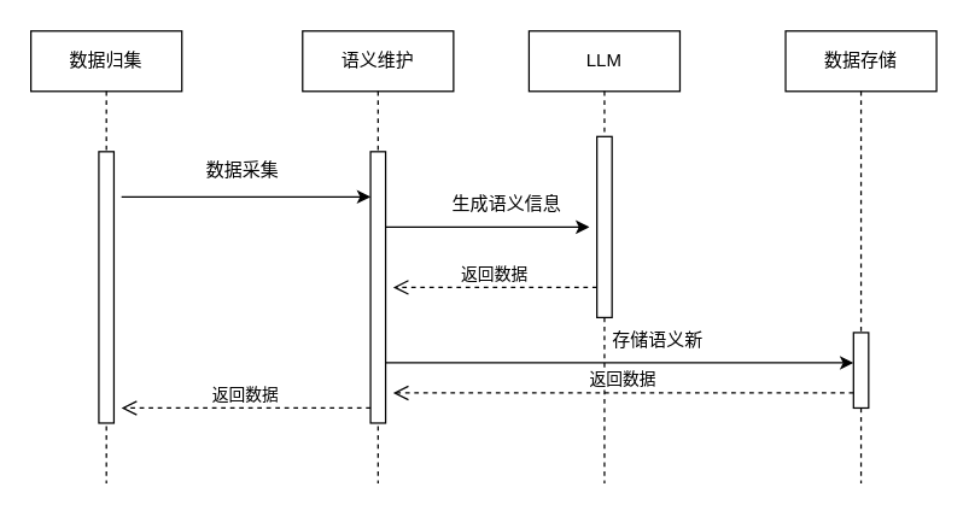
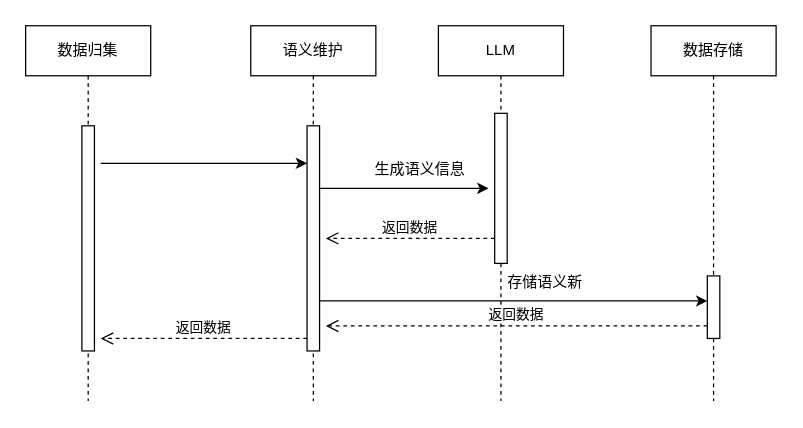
  <mxCell id="0" />
  <mxCell id="1" parent="0" />
  <mxCell id="2" value="数据归集" style="shape=umlLifeline;perimeter=lifelinePerimeter;whiteSpace=wrap;html=1;container=1;dropTarget=0;collapsible=0;recursiveResize=0;outlineConnect=0;portConstraint=eastwest;newEdgeStyle={&quot;curved&quot;:0,&quot;rounded&quot;:0};" vertex="1" parent="1"><mxGeometry x="20" y="20" width="100" height="300" as="geometry" /></mxCell>
  <mxCell id="3" value="" style="html=1;points=[[0,0,0,0,5],[0,1,0,0,-5],[1,0,0,0,5],[1,1,0,0,-5]];perimeter=orthogonalPerimeter;outlineConnect=0;targetShapes=umlLifeline;portConstraint=eastwest;newEdgeStyle={&quot;curved&quot;:0,&quot;rounded&quot;:0};" vertex="1" parent="2"><mxGeometry x="45" y="80" width="10" height="180" as="geometry" /></mxCell>
  <mxCell id="4" value="语义维护" style="shape=umlLifeline;perimeter=lifelinePerimeter;whiteSpace=wrap;html=1;container=1;dropTarget=0;collapsible=0;recursiveResize=0;outlineConnect=0;portConstraint=eastwest;newEdgeStyle={&quot;curved&quot;:0,&quot;rounded&quot;:0};" vertex="1" parent="1"><mxGeometry x="200" y="20" width="100" height="300" as="geometry" /></mxCell>
  <mxCell id="5" value="" style="html=1;points=[[0,0,0,0,5],[0,1,0,0,-5],[1,0,0,0,5],[1,1,0,0,-5]];perimeter=orthogonalPerimeter;outlineConnect=0;targetShapes=umlLifeline;portConstraint=eastwest;newEdgeStyle={&quot;curved&quot;:0,&quot;rounded&quot;:0};" vertex="1" parent="4"><mxGeometry x="45" y="80" width="10" height="180" as="geometry" /></mxCell>
  <mxCell id="6" value="数据存储" style="shape=umlLifeline;perimeter=lifelinePerimeter;whiteSpace=wrap;html=1;container=1;dropTarget=0;collapsible=0;recursiveResize=0;outlineConnect=0;portConstraint=eastwest;newEdgeStyle={&quot;curved&quot;:0,&quot;rounded&quot;:0};" vertex="1" parent="1"><mxGeometry x="520" y="20" width="100" height="300" as="geometry" /></mxCell>
  <mxCell id="7" value="" style="html=1;points=[[0,0,0,0,5],[0,1,0,0,-5],[1,0,0,0,5],[1,1,0,0,-5]];perimeter=orthogonalPerimeter;outlineConnect=0;targetShapes=umlLifeline;portConstraint=eastwest;newEdgeStyle={&quot;curved&quot;:0,&quot;rounded&quot;:0};" vertex="1" parent="6"><mxGeometry x="45" y="200" width="10" height="50" as="geometry" /></mxCell>
  <mxCell id="8" style="edgeStyle=orthogonalEdgeStyle;rounded=0;orthogonalLoop=1;jettySize=auto;html=1;curved=0;" edge="1" parent="1"><mxGeometry relative="1" as="geometry"><mxPoint x="80" y="130" as="sourcePoint" /><mxPoint x="245" y="130" as="targetPoint" /></mxGeometry></mxCell>
- <mxCell id="9" value="数据采集" style="text;html=1;align=center;verticalAlign=middle;resizable=0;points=[];autosize=1;strokeColor=none;fillColor=none;" vertex="1" parent="1"><mxGeometry x="125" y="98" width="70" height="30" as="geometry" /></mxCell>
  <mxCell id="10" value="LLM" style="shape=umlLifeline;perimeter=lifelinePerimeter;whiteSpace=wrap;html=1;container=1;dropTarget=0;collapsible=0;recursiveResize=0;outlineConnect=0;portConstraint=eastwest;newEdgeStyle={&quot;curved&quot;:0,&quot;rounded&quot;:0};" vertex="1" parent="1"><mxGeometry x="350" y="20" width="100" height="300" as="geometry" /></mxCell>
  <mxCell id="11" value="" style="html=1;points=[[0,0,0,0,5],[0,1,0,0,-5],[1,0,0,0,5],[1,1,0,0,-5]];perimeter=orthogonalPerimeter;outlineConnect=0;targetShapes=umlLifeline;portConstraint=eastwest;newEdgeStyle={&quot;curved&quot;:0,&quot;rounded&quot;:0};" vertex="1" parent="10"><mxGeometry x="45" y="70" width="10" height="120" as="geometry" /></mxCell>
  <mxCell id="12" style="edgeStyle=orthogonalEdgeStyle;rounded=0;orthogonalLoop=1;jettySize=auto;html=1;curved=0;" edge="1" parent="1"><mxGeometry relative="1" as="geometry"><mxPoint x="255" y="150" as="sourcePoint" /><mxPoint x="390" y="150" as="targetPoint" /></mxGeometry></mxCell>
  <mxCell id="13" value="生成语义信息" style="text;html=1;align=center;verticalAlign=middle;resizable=0;points=[];autosize=1;strokeColor=none;fillColor=none;" vertex="1" parent="1"><mxGeometry x="285" y="120" width="100" height="30" as="geometry" /></mxCell>
  <mxCell id="14" value="存储语义新" style="text;html=1;align=center;verticalAlign=middle;resizable=0;points=[];autosize=1;strokeColor=none;fillColor=none;" vertex="1" parent="1"><mxGeometry x="395" y="210" width="80" height="30" as="geometry" /></mxCell>
  <mxCell id="15" value="返回数据" style="html=1;verticalAlign=bottom;endArrow=open;dashed=1;endSize=8;curved=0;rounded=0;" edge="1" parent="1"><mxGeometry relative="1" as="geometry"><mxPoint x="395" y="190" as="sourcePoint" /><mxPoint x="260" y="190" as="targetPoint" /></mxGeometry></mxCell>
  <mxCell id="16" style="edgeStyle=orthogonalEdgeStyle;rounded=0;orthogonalLoop=1;jettySize=auto;html=1;curved=0;" edge="1" parent="1"><mxGeometry relative="1" as="geometry"><mxPoint x="255" y="240" as="sourcePoint" /><mxPoint x="565" y="240" as="targetPoint" /><Array as="points"><mxPoint x="330" y="240" /><mxPoint x="330" y="240" /></Array></mxGeometry></mxCell>
  <mxCell id="17" value="返回数据" style="html=1;verticalAlign=bottom;endArrow=open;dashed=1;endSize=8;curved=0;rounded=0;" edge="1" parent="1"><mxGeometry relative="1" as="geometry"><mxPoint x="565" y="260" as="sourcePoint" /><mxPoint x="260" y="260" as="targetPoint" /></mxGeometry></mxCell>
  <mxCell id="18" value="返回数据" style="html=1;verticalAlign=bottom;endArrow=open;dashed=1;endSize=8;curved=0;rounded=0;" edge="1" parent="1"><mxGeometry relative="1" as="geometry"><mxPoint x="245" y="270" as="sourcePoint" /><mxPoint x="80" y="270" as="targetPoint" /></mxGeometry></mxCell>
